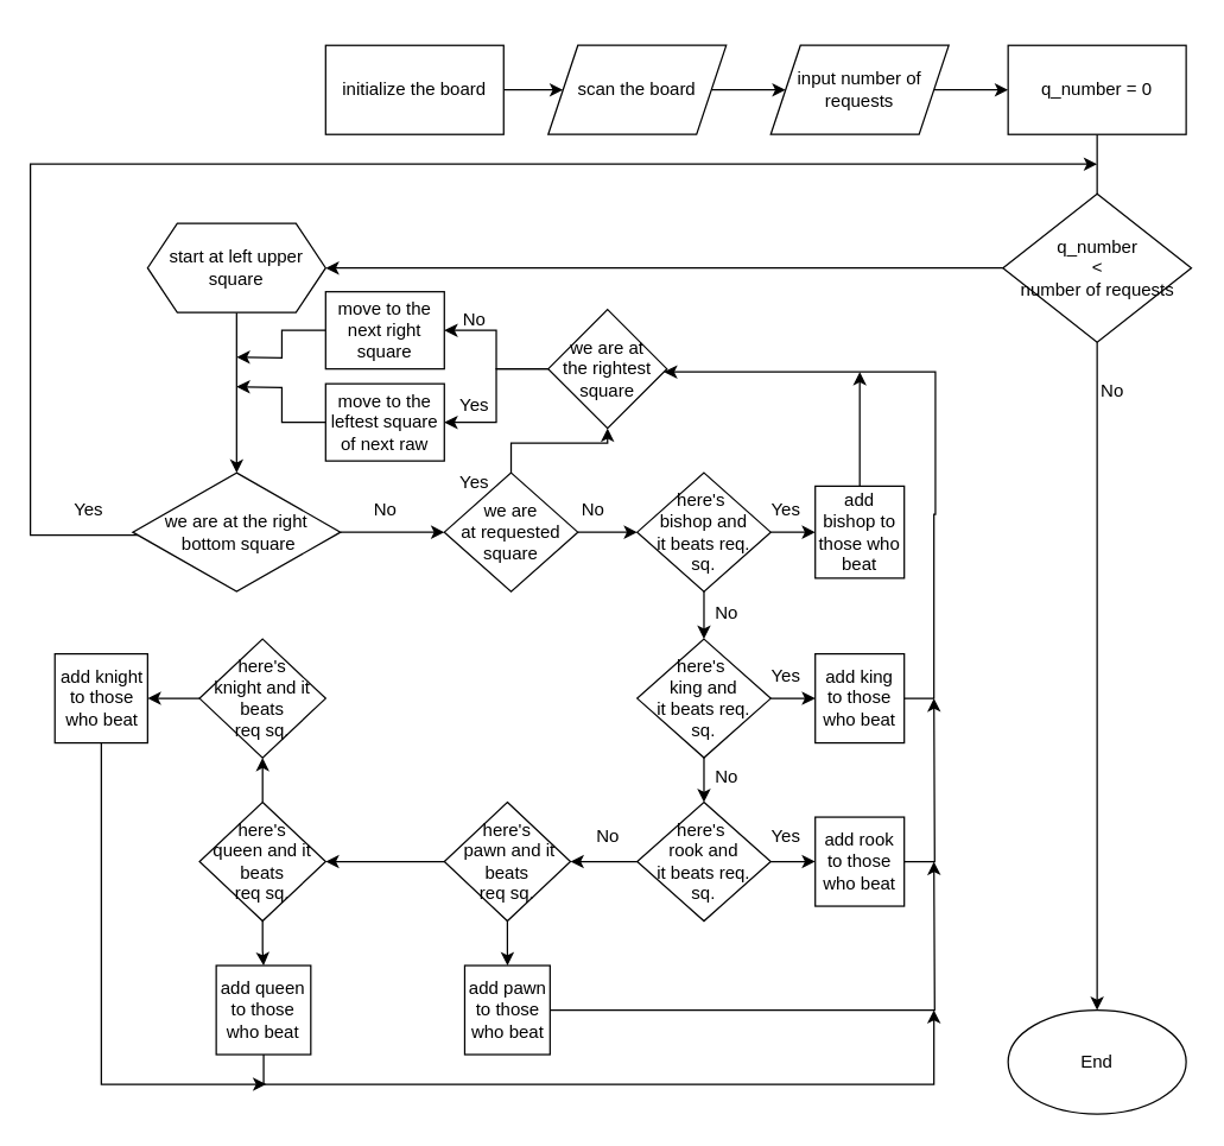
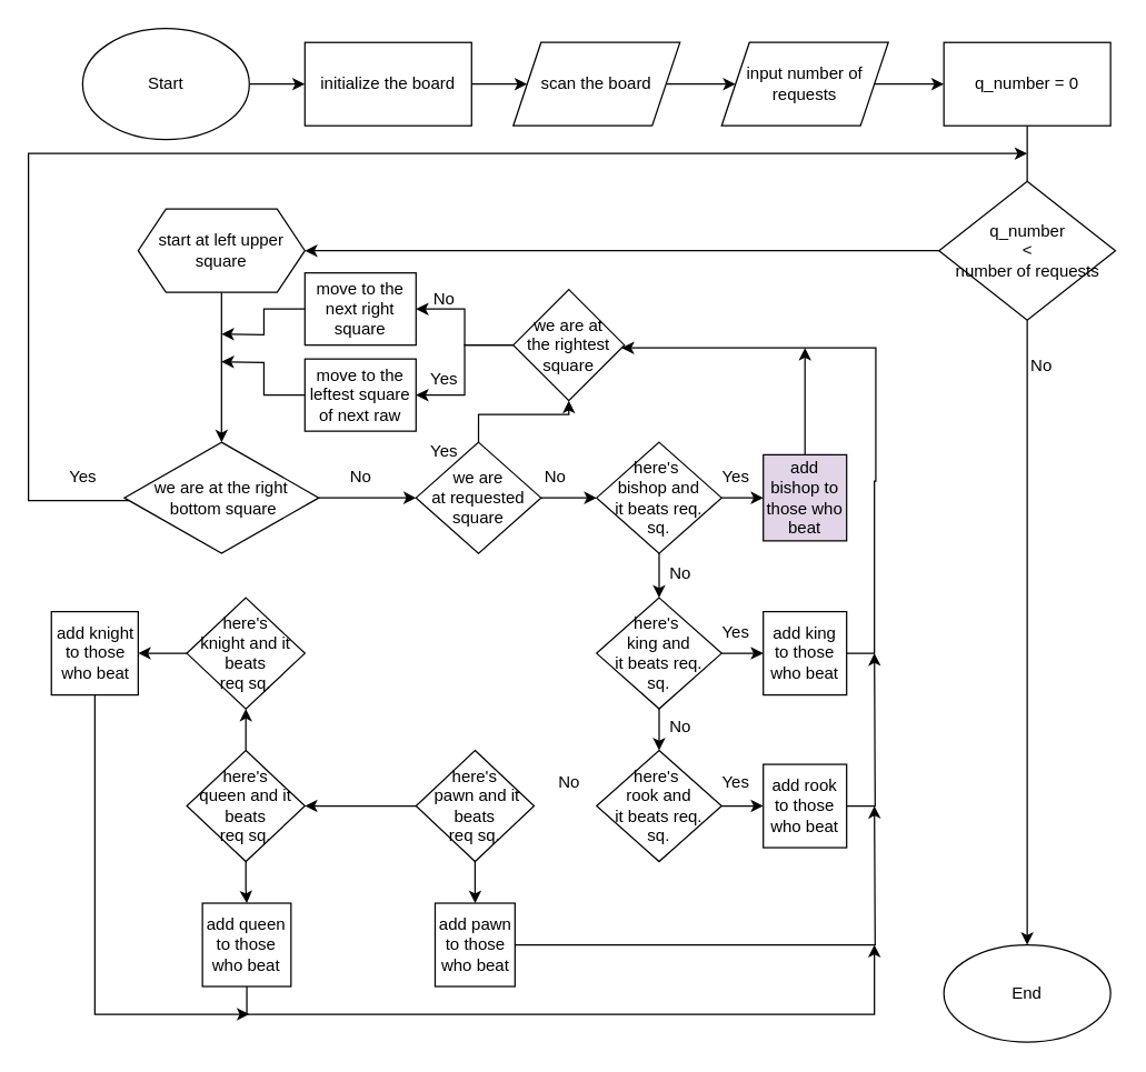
  <mxCell id="0" />
  <mxCell id="1" parent="0" />
+ <mxCell id="2" value="" style="edgeStyle=orthogonalEdgeStyle;rounded=0;orthogonalLoop=1;jettySize=auto;html=1;" edge="1" parent="1" source="3" target="5"><mxGeometry relative="1" as="geometry" /></mxCell>
+ <mxCell id="3" value="Start" style="ellipse;whiteSpace=wrap;html=1;" vertex="1" parent="1"><mxGeometry x="59" y="20" width="120" height="80" as="geometry" /></mxCell>
  <mxCell id="4" value="" style="edgeStyle=orthogonalEdgeStyle;rounded=0;orthogonalLoop=1;jettySize=auto;html=1;" edge="1" parent="1" source="5" target="7"><mxGeometry relative="1" as="geometry" /></mxCell>
  <mxCell id="5" value="initialize the board" style="rounded=0;whiteSpace=wrap;html=1;" vertex="1" parent="1"><mxGeometry x="219" y="30" width="120" height="60" as="geometry" /></mxCell>
  <mxCell id="6" value="" style="edgeStyle=orthogonalEdgeStyle;rounded=0;orthogonalLoop=1;jettySize=auto;html=1;" edge="1" parent="1" source="7" target="11"><mxGeometry relative="1" as="geometry" /></mxCell>
  <mxCell id="7" value="scan the board" style="shape=parallelogram;perimeter=parallelogramPerimeter;whiteSpace=wrap;html=1;fixedSize=1;rounded=0;" vertex="1" parent="1"><mxGeometry x="369" y="30" width="120" height="60" as="geometry" /></mxCell>
  <mxCell id="8" value="" style="edgeStyle=orthogonalEdgeStyle;rounded=0;orthogonalLoop=1;jettySize=auto;html=1;" edge="1" parent="1" source="9" target="21"><mxGeometry relative="1" as="geometry" /></mxCell>
  <mxCell id="9" value="start at left upper&lt;br&gt;square" style="shape=hexagon;perimeter=hexagonPerimeter2;whiteSpace=wrap;html=1;fixedSize=1;rounded=0;" vertex="1" parent="1"><mxGeometry x="99" y="150" width="120" height="60" as="geometry" /></mxCell>
  <mxCell id="10" value="" style="edgeStyle=orthogonalEdgeStyle;rounded=0;orthogonalLoop=1;jettySize=auto;html=1;" edge="1" parent="1" source="11" target="13"><mxGeometry relative="1" as="geometry" /></mxCell>
  <mxCell id="11" value="input number of&lt;br&gt;requests" style="shape=parallelogram;perimeter=parallelogramPerimeter;whiteSpace=wrap;html=1;fixedSize=1;" vertex="1" parent="1"><mxGeometry x="519" y="30" width="120" height="60" as="geometry" /></mxCell>
  <mxCell id="12" value="" style="edgeStyle=orthogonalEdgeStyle;rounded=0;orthogonalLoop=1;jettySize=auto;html=1;endArrow=none;" edge="1" parent="1" source="13" target="16"><mxGeometry relative="1" as="geometry" /></mxCell>
  <mxCell id="13" value="q_number = 0" style="whiteSpace=wrap;html=1;" vertex="1" parent="1"><mxGeometry x="679" y="30" width="120" height="60" as="geometry" /></mxCell>
  <mxCell id="14" value="" style="edgeStyle=orthogonalEdgeStyle;rounded=0;orthogonalLoop=1;jettySize=auto;html=1;" edge="1" parent="1" source="16" target="17"><mxGeometry relative="1" as="geometry" /></mxCell>
  <mxCell id="15" style="edgeStyle=orthogonalEdgeStyle;rounded=0;orthogonalLoop=1;jettySize=auto;html=1;" edge="1" parent="1" source="16" target="9"><mxGeometry relative="1" as="geometry" /></mxCell>
  <mxCell id="16" value="q_number&lt;br&gt;&amp;lt;&lt;br&gt;number of requests" style="rhombus;whiteSpace=wrap;html=1;" vertex="1" parent="1"><mxGeometry x="675.5" y="130" width="127" height="100" as="geometry" /></mxCell>
  <mxCell id="17" value="End" style="ellipse;whiteSpace=wrap;html=1;" vertex="1" parent="1"><mxGeometry x="679" y="680" width="120" height="70" as="geometry" /></mxCell>
  <mxCell id="18" value="No" style="text;html=1;align=center;verticalAlign=middle;resizable=0;points=[];autosize=1;strokeColor=none;fillColor=none;" vertex="1" parent="1"><mxGeometry x="729" y="248" width="40" height="30" as="geometry" /></mxCell>
  <mxCell id="19" style="edgeStyle=orthogonalEdgeStyle;rounded=0;orthogonalLoop=1;jettySize=auto;html=1;" edge="1" parent="1" source="21"><mxGeometry relative="1" as="geometry"><mxPoint x="739" y="110" as="targetPoint" /><Array as="points"><mxPoint x="20" y="360" /><mxPoint x="20" y="110" /></Array></mxGeometry></mxCell>
  <mxCell id="20" value="" style="edgeStyle=orthogonalEdgeStyle;rounded=0;orthogonalLoop=1;jettySize=auto;html=1;" edge="1" parent="1" source="21" target="25"><mxGeometry relative="1" as="geometry" /></mxCell>
  <mxCell id="21" value="we are at the right&lt;br&gt;&amp;nbsp;bottom square" style="rhombus;whiteSpace=wrap;html=1;" vertex="1" parent="1"><mxGeometry x="89" y="318" width="140" height="80" as="geometry" /></mxCell>
  <mxCell id="22" value="Yes" style="text;html=1;align=center;verticalAlign=middle;resizable=0;points=[];autosize=1;strokeColor=none;fillColor=none;" vertex="1" parent="1"><mxGeometry x="39" y="328" width="40" height="30" as="geometry" /></mxCell>
  <mxCell id="23" style="edgeStyle=orthogonalEdgeStyle;rounded=0;orthogonalLoop=1;jettySize=auto;html=1;entryX=0.5;entryY=1;entryDx=0;entryDy=0;" edge="1" parent="1" source="25" target="50"><mxGeometry relative="1" as="geometry"><mxPoint x="334" y="214" as="targetPoint" /></mxGeometry></mxCell>
  <mxCell id="24" value="" style="edgeStyle=orthogonalEdgeStyle;rounded=0;orthogonalLoop=1;jettySize=auto;html=1;" edge="1" parent="1" source="25" target="29"><mxGeometry relative="1" as="geometry" /></mxCell>
  <mxCell id="25" value="we are&lt;br&gt;at requested&lt;br&gt;square" style="rhombus;whiteSpace=wrap;html=1;" vertex="1" parent="1"><mxGeometry x="299" y="318" width="90" height="80" as="geometry" /></mxCell>
  <mxCell id="26" value="Yes" style="text;html=1;align=center;verticalAlign=middle;resizable=0;points=[];autosize=1;strokeColor=none;fillColor=none;" vertex="1" parent="1"><mxGeometry x="299" y="310" width="40" height="30" as="geometry" /></mxCell>
  <mxCell id="27" value="" style="edgeStyle=orthogonalEdgeStyle;rounded=0;orthogonalLoop=1;jettySize=auto;html=1;" edge="1" parent="1" source="29" target="31"><mxGeometry relative="1" as="geometry" /></mxCell>
  <mxCell id="28" value="" style="edgeStyle=orthogonalEdgeStyle;rounded=0;orthogonalLoop=1;jettySize=auto;html=1;" edge="1" parent="1" source="29" target="37"><mxGeometry relative="1" as="geometry" /></mxCell>
  <mxCell id="29" value="here's&amp;nbsp;&lt;br&gt;bishop and&lt;br&gt;it beats req.&lt;br&gt;sq." style="rhombus;whiteSpace=wrap;html=1;" vertex="1" parent="1"><mxGeometry x="429" y="318" width="90" height="80" as="geometry" /></mxCell>
  <mxCell id="30" style="edgeStyle=orthogonalEdgeStyle;rounded=0;orthogonalLoop=1;jettySize=auto;html=1;" edge="1" parent="1" source="31"><mxGeometry relative="1" as="geometry"><mxPoint x="579" y="250" as="targetPoint" /></mxGeometry></mxCell>
- <mxCell id="31" value="add bishop to those who beat" style="whiteSpace=wrap;html=1;" vertex="1" parent="1"><mxGeometry x="549" y="327" width="60" height="62" as="geometry" /></mxCell>
+ <mxCell id="31" value="add bishop to those who beat" style="whiteSpace=wrap;html=1;fillColor=#e1d5e7;" vertex="1" parent="1"><mxGeometry x="549" y="327" width="60" height="62" as="geometry" /></mxCell>
  <mxCell id="32" value="No&lt;br&gt;" style="text;html=1;align=center;verticalAlign=middle;resizable=0;points=[];autosize=1;strokeColor=none;fillColor=none;" vertex="1" parent="1"><mxGeometry x="379" y="328" width="40" height="30" as="geometry" /></mxCell>
  <mxCell id="33" value="No" style="text;html=1;align=center;verticalAlign=middle;resizable=0;points=[];autosize=1;strokeColor=none;fillColor=none;" vertex="1" parent="1"><mxGeometry x="239" y="328" width="40" height="30" as="geometry" /></mxCell>
  <mxCell id="34" value="Yes" style="text;html=1;align=center;verticalAlign=middle;resizable=0;points=[];autosize=1;strokeColor=none;fillColor=none;" vertex="1" parent="1"><mxGeometry x="509" y="328" width="40" height="30" as="geometry" /></mxCell>
  <mxCell id="35" value="" style="edgeStyle=orthogonalEdgeStyle;rounded=0;orthogonalLoop=1;jettySize=auto;html=1;" edge="1" parent="1" source="37" target="39"><mxGeometry relative="1" as="geometry" /></mxCell>
  <mxCell id="36" value="" style="edgeStyle=orthogonalEdgeStyle;rounded=0;orthogonalLoop=1;jettySize=auto;html=1;" edge="1" parent="1" source="37" target="42"><mxGeometry relative="1" as="geometry" /></mxCell>
  <mxCell id="37" value="here's&amp;nbsp;&lt;br&gt;king and&lt;br&gt;it beats req.&lt;br&gt;sq." style="rhombus;whiteSpace=wrap;html=1;" vertex="1" parent="1"><mxGeometry x="429" y="430" width="90" height="80" as="geometry" /></mxCell>
  <mxCell id="38" style="edgeStyle=orthogonalEdgeStyle;rounded=0;orthogonalLoop=1;jettySize=auto;html=1;" edge="1" parent="1" source="39" target="50"><mxGeometry relative="1" as="geometry"><mxPoint x="629" y="250" as="targetPoint" /><Array as="points"><mxPoint x="629" y="470" /><mxPoint x="629" y="346" /><mxPoint x="630" y="346" /><mxPoint x="630" y="250" /></Array></mxGeometry></mxCell>
  <mxCell id="39" value="add king to those who beat" style="whiteSpace=wrap;html=1;" vertex="1" parent="1"><mxGeometry x="549" y="440" width="60" height="60" as="geometry" /></mxCell>
  <mxCell id="40" value="" style="edgeStyle=orthogonalEdgeStyle;rounded=0;orthogonalLoop=1;jettySize=auto;html=1;" edge="1" parent="1" source="42" target="56"><mxGeometry relative="1" as="geometry" /></mxCell>
- <mxCell id="41" value="" style="edgeStyle=orthogonalEdgeStyle;rounded=0;orthogonalLoop=1;jettySize=auto;html=1;" edge="1" parent="1" source="42" target="60"><mxGeometry relative="1" as="geometry" /></mxCell>
  <mxCell id="42" value="here's&amp;nbsp;&lt;br&gt;rook and&lt;br&gt;it beats req.&lt;br&gt;sq." style="rhombus;whiteSpace=wrap;html=1;" vertex="1" parent="1"><mxGeometry x="429" y="540" width="90" height="80" as="geometry" /></mxCell>
  <mxCell id="43" value="No" style="text;html=1;align=center;verticalAlign=middle;resizable=0;points=[];autosize=1;strokeColor=none;fillColor=none;" vertex="1" parent="1"><mxGeometry x="469" y="398" width="40" height="30" as="geometry" /></mxCell>
  <mxCell id="44" value="Yes" style="text;html=1;align=center;verticalAlign=middle;resizable=0;points=[];autosize=1;strokeColor=none;fillColor=none;" vertex="1" parent="1"><mxGeometry x="509" y="440" width="40" height="30" as="geometry" /></mxCell>
  <mxCell id="45" value="No" style="text;html=1;align=center;verticalAlign=middle;resizable=0;points=[];autosize=1;strokeColor=none;fillColor=none;" vertex="1" parent="1"><mxGeometry x="469" y="508" width="40" height="30" as="geometry" /></mxCell>
  <mxCell id="46" style="edgeStyle=orthogonalEdgeStyle;rounded=0;orthogonalLoop=1;jettySize=auto;html=1;" edge="1" parent="1" source="47"><mxGeometry relative="1" as="geometry"><mxPoint x="159" y="240" as="targetPoint" /></mxGeometry></mxCell>
  <mxCell id="47" value="move to the next right square" style="rounded=0;whiteSpace=wrap;html=1;" vertex="1" parent="1"><mxGeometry x="219" y="196" width="80" height="52" as="geometry" /></mxCell>
  <mxCell id="48" style="edgeStyle=orthogonalEdgeStyle;rounded=0;orthogonalLoop=1;jettySize=auto;html=1;" edge="1" parent="1" source="50" target="47"><mxGeometry relative="1" as="geometry" /></mxCell>
  <mxCell id="49" style="edgeStyle=orthogonalEdgeStyle;rounded=0;orthogonalLoop=1;jettySize=auto;html=1;entryX=1;entryY=0.5;entryDx=0;entryDy=0;" edge="1" parent="1" source="50" target="53"><mxGeometry relative="1" as="geometry" /></mxCell>
  <mxCell id="50" value="we are at&lt;br&gt;the rightest&lt;br&gt;square" style="rhombus;whiteSpace=wrap;html=1;" vertex="1" parent="1"><mxGeometry x="369" y="208" width="80" height="80" as="geometry" /></mxCell>
  <mxCell id="51" value="No" style="text;html=1;align=center;verticalAlign=middle;resizable=0;points=[];autosize=1;strokeColor=none;fillColor=none;" vertex="1" parent="1"><mxGeometry x="299" y="200" width="40" height="30" as="geometry" /></mxCell>
  <mxCell id="52" style="edgeStyle=orthogonalEdgeStyle;rounded=0;orthogonalLoop=1;jettySize=auto;html=1;" edge="1" parent="1" source="53"><mxGeometry relative="1" as="geometry"><mxPoint x="159" y="260" as="targetPoint" /></mxGeometry></mxCell>
  <mxCell id="53" value="move to the leftest square of next raw" style="rounded=0;whiteSpace=wrap;html=1;" vertex="1" parent="1"><mxGeometry x="219" y="258" width="80" height="52" as="geometry" /></mxCell>
  <mxCell id="54" value="Yes" style="text;html=1;align=center;verticalAlign=middle;resizable=0;points=[];autosize=1;strokeColor=none;fillColor=none;" vertex="1" parent="1"><mxGeometry x="299" y="258" width="40" height="30" as="geometry" /></mxCell>
  <mxCell id="55" style="edgeStyle=orthogonalEdgeStyle;rounded=0;orthogonalLoop=1;jettySize=auto;html=1;" edge="1" parent="1" source="56"><mxGeometry relative="1" as="geometry"><mxPoint x="629" y="470" as="targetPoint" /></mxGeometry></mxCell>
  <mxCell id="56" value="add rook to those who beat" style="whiteSpace=wrap;html=1;" vertex="1" parent="1"><mxGeometry x="549" y="550" width="60" height="60" as="geometry" /></mxCell>
  <mxCell id="57" value="Yes" style="text;html=1;align=center;verticalAlign=middle;resizable=0;points=[];autosize=1;strokeColor=none;fillColor=none;" vertex="1" parent="1"><mxGeometry x="509" y="548" width="40" height="30" as="geometry" /></mxCell>
  <mxCell id="58" value="" style="edgeStyle=orthogonalEdgeStyle;rounded=0;orthogonalLoop=1;jettySize=auto;html=1;" edge="1" parent="1" source="60" target="63"><mxGeometry relative="1" as="geometry" /></mxCell>
  <mxCell id="59" value="" style="edgeStyle=orthogonalEdgeStyle;rounded=0;orthogonalLoop=1;jettySize=auto;html=1;" edge="1" parent="1" source="60" target="66"><mxGeometry relative="1" as="geometry" /></mxCell>
  <mxCell id="60" value="here's&lt;br&gt;&amp;nbsp;pawn and it beats &lt;br&gt;req sq." style="rhombus;whiteSpace=wrap;html=1;" vertex="1" parent="1"><mxGeometry x="299" y="540" width="85" height="80" as="geometry" /></mxCell>
  <mxCell id="61" value="No" style="text;html=1;align=center;verticalAlign=middle;resizable=0;points=[];autosize=1;strokeColor=none;fillColor=none;" vertex="1" parent="1"><mxGeometry x="389" y="548" width="40" height="30" as="geometry" /></mxCell>
  <mxCell id="62" style="edgeStyle=orthogonalEdgeStyle;rounded=0;orthogonalLoop=1;jettySize=auto;html=1;" edge="1" parent="1" source="63"><mxGeometry relative="1" as="geometry"><mxPoint x="629" y="580" as="targetPoint" /></mxGeometry></mxCell>
  <mxCell id="63" value="add pawn to those who beat" style="whiteSpace=wrap;html=1;" vertex="1" parent="1"><mxGeometry x="312.75" y="650" width="57.5" height="60" as="geometry" /></mxCell>
  <mxCell id="64" value="" style="edgeStyle=orthogonalEdgeStyle;rounded=0;orthogonalLoop=1;jettySize=auto;html=1;" edge="1" parent="1" source="66" target="68"><mxGeometry relative="1" as="geometry" /></mxCell>
  <mxCell id="65" value="" style="edgeStyle=orthogonalEdgeStyle;rounded=0;orthogonalLoop=1;jettySize=auto;html=1;" edge="1" parent="1" source="66" target="70"><mxGeometry relative="1" as="geometry" /></mxCell>
  <mxCell id="66" value="here's&lt;br&gt;queen and it beats &lt;br&gt;req sq." style="rhombus;whiteSpace=wrap;html=1;" vertex="1" parent="1"><mxGeometry x="134" y="540" width="85" height="80" as="geometry" /></mxCell>
  <mxCell id="67" value="" style="edgeStyle=orthogonalEdgeStyle;rounded=0;orthogonalLoop=1;jettySize=auto;html=1;" edge="1" parent="1" source="68"><mxGeometry relative="1" as="geometry"><mxPoint x="629" y="680" as="targetPoint" /><Array as="points"><mxPoint x="177" y="730" /><mxPoint x="629" y="730" /><mxPoint x="629" y="680" /></Array></mxGeometry></mxCell>
  <mxCell id="68" value="add queen to those who beat" style="whiteSpace=wrap;html=1;" vertex="1" parent="1"><mxGeometry x="145.25" y="650" width="63.75" height="60" as="geometry" /></mxCell>
  <mxCell id="69" value="" style="edgeStyle=orthogonalEdgeStyle;rounded=0;orthogonalLoop=1;jettySize=auto;html=1;" edge="1" parent="1" source="70" target="72"><mxGeometry relative="1" as="geometry" /></mxCell>
  <mxCell id="70" value="here's&lt;br&gt;knight and it beats &lt;br&gt;req sq." style="rhombus;whiteSpace=wrap;html=1;" vertex="1" parent="1"><mxGeometry x="134" y="430" width="85" height="80" as="geometry" /></mxCell>
  <mxCell id="71" style="edgeStyle=orthogonalEdgeStyle;rounded=0;orthogonalLoop=1;jettySize=auto;html=1;" edge="1" parent="1" source="72"><mxGeometry relative="1" as="geometry"><mxPoint x="179" y="730" as="targetPoint" /><Array as="points"><mxPoint x="68" y="730" /></Array></mxGeometry></mxCell>
  <mxCell id="72" value="add knight to those who beat" style="whiteSpace=wrap;html=1;" vertex="1" parent="1"><mxGeometry x="36.5" y="440" width="62.5" height="60" as="geometry" /></mxCell>
